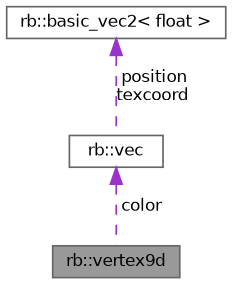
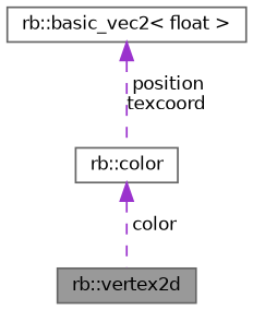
  digraph {
    node [color=gray40 fillcolor=white fontname=Helvetica fontsize=10 shape=box style=filled]
    edge [color=darkorchid3 dir=back fontname=Helvetica fontsize=10 labelfontname=Helvetica labelfontsize=10 style=dashed]
-   n1 [fillcolor=grey60 fontcolor=black height=0.2 label="rb::vertex9d" width=0.4]
+   n1 [fillcolor=grey60 fontcolor=black height=0.2 label="rb::vertex2d" width=0.4]
    n2 [height=0.2 label="rb::basic_vec2\< float \>" width=0.4]
-   n3 [height=0.2 label="rb::vec" width=0.4]
+   n3 [height=0.2 label="rb::color" width=0.4]
    n2 -> n3 [label=" position\ntexcoord"]
    n3 -> n1 [label=" color"]
  }
